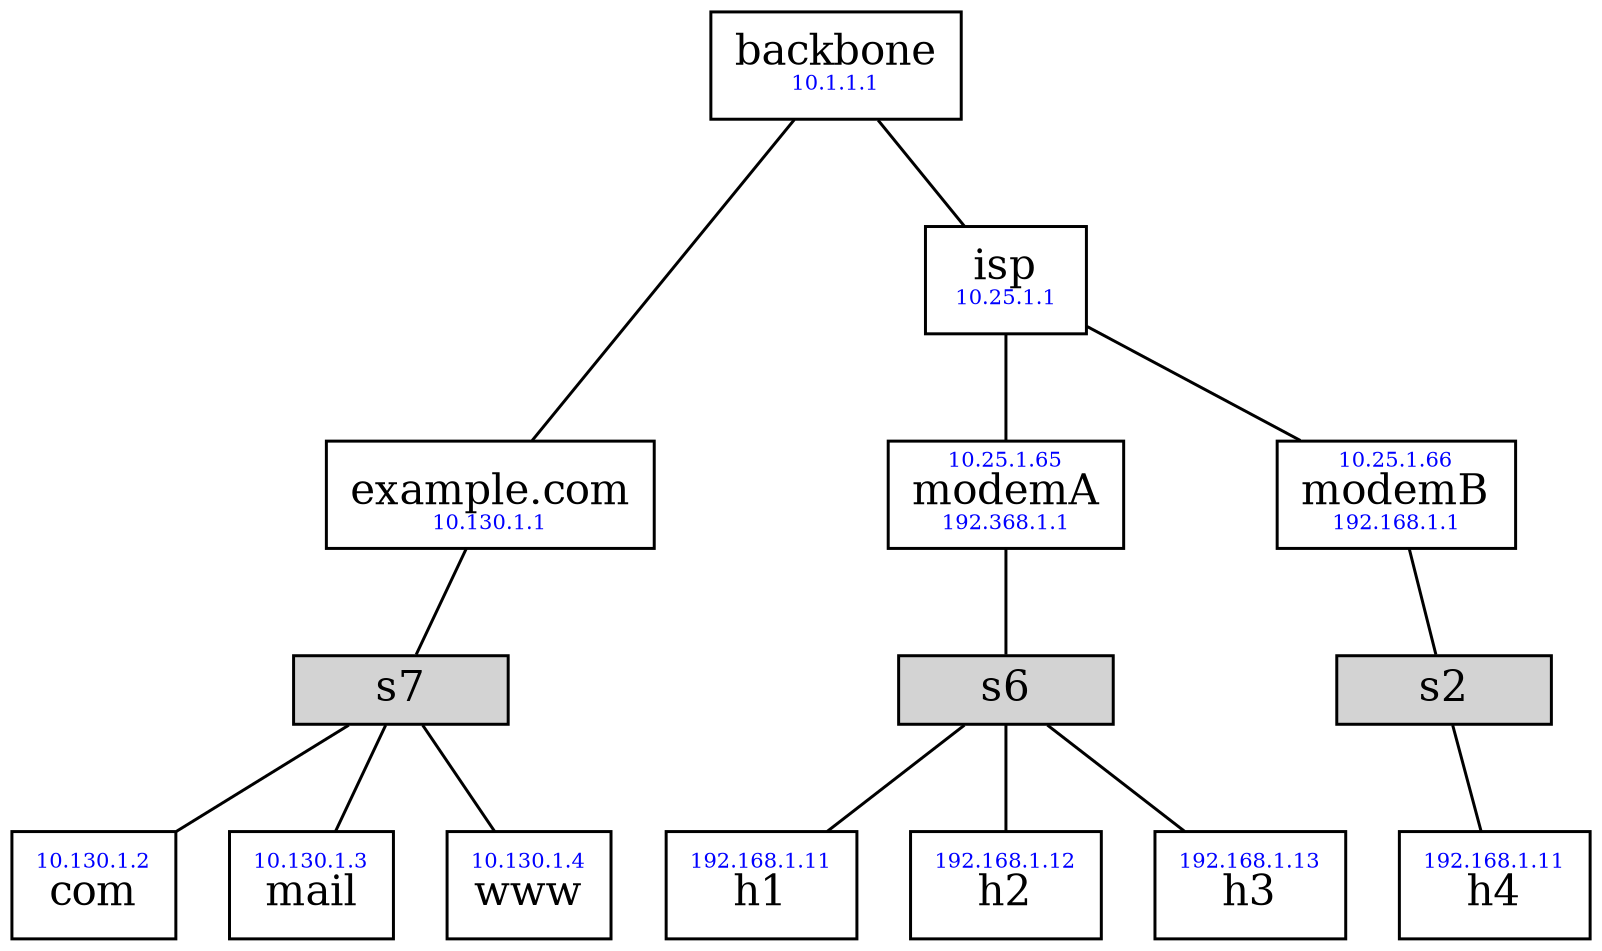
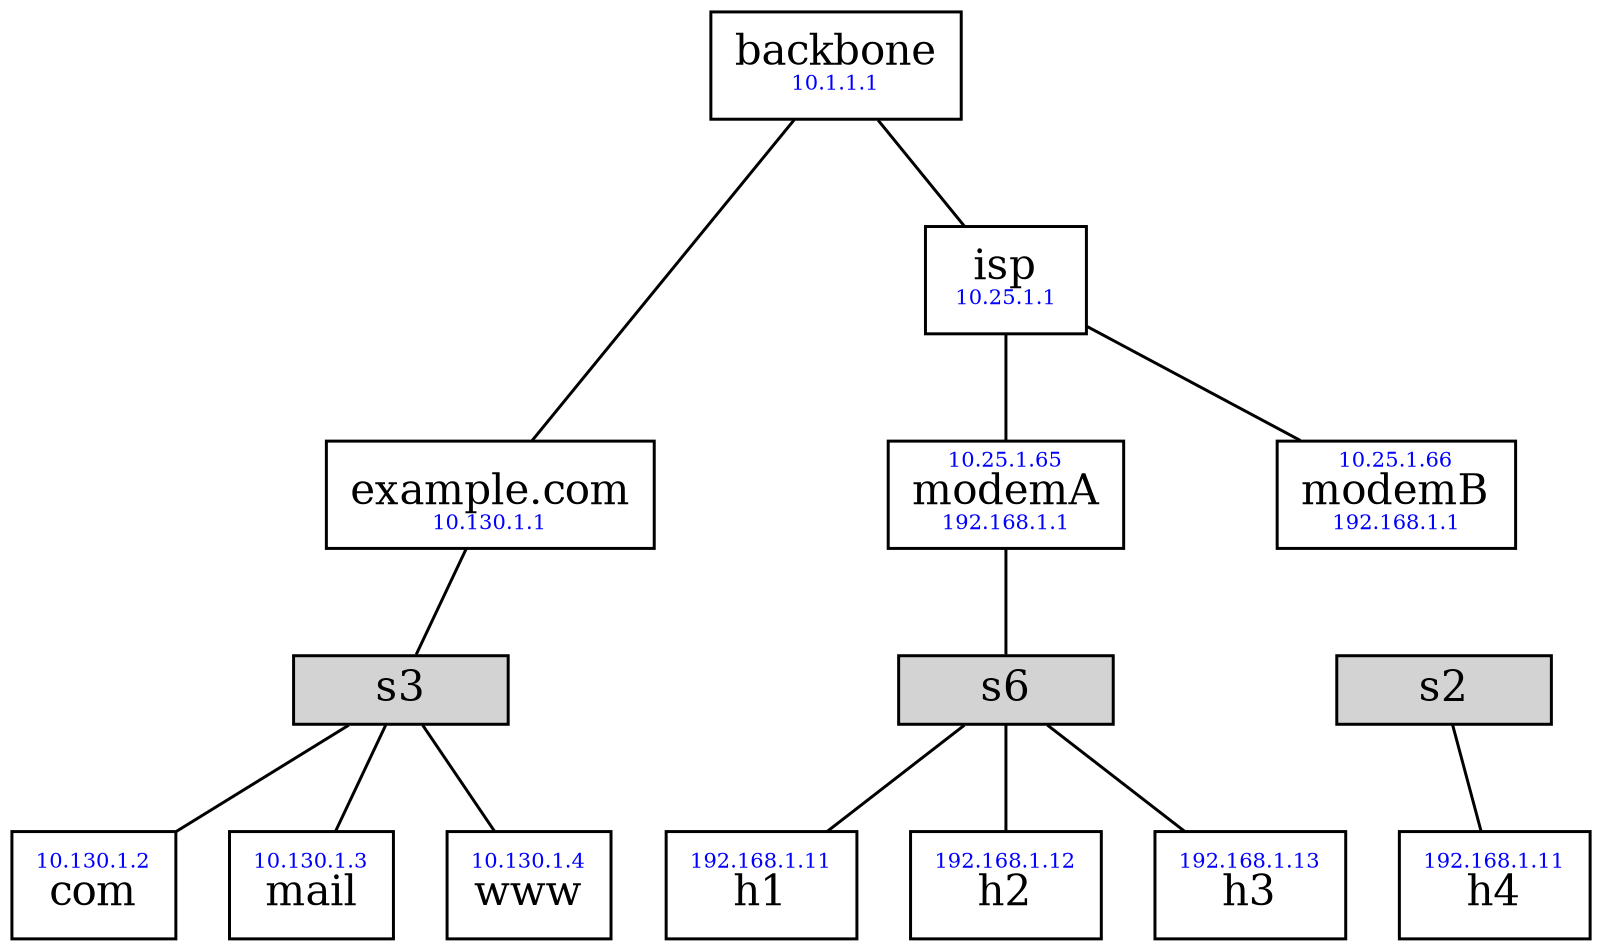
  digraph {
    node [shape=rectangle]
    edge [dir=none]
    n1 [height=0.05 label=s6 shape=rect style=filled width=1]
    s2 [height=0.05 shape=rect style=filled width=1]
-   s3 [height=0.05 shape=rect style=filled width=1 label=s7]
-   n4 [label=<<font color="blue" point-size="7">10.25.1.65</font><br/>modemA<br/><font color="blue" point-size="7">192.368.1.1</font><br/>>]
+   s3 [height=0.05 shape=rect style=filled width=1]
+   n4 [label=<<font color="blue" point-size="7">10.25.1.65</font><br/>modemA<br/><font color="blue" point-size="7">192.168.1.1</font><br/>>]
    n5 [label=<<font color="blue" point-size="7">10.25.1.66</font><br/>modemB<br/><font color="blue" point-size="7">192.168.1.1</font><br/>>]
    n6 [label=<<font color="blue" point-size="7"> </font><br/>example.com<br/><font color="blue" point-size="7">10.130.1.1</font><br/>>]
    n7 [label=<<font color="blue" point-size="7">192.168.1.11</font><br/>h1>]
    n8 [label=<<font color="blue" point-size="7">192.168.1.12</font><br/>h2>]
    n9 [label=<<font color="blue" point-size="7">192.168.1.13</font><br/>h3>]
    n10 [label=<<font color="blue" point-size="7">192.168.1.11</font><br/>h4>]
    n11 [label=<<font color="blue" point-size="7">10.130.1.2</font><br/>com>]
    n12 [label=<<font color="blue" point-size="7">10.130.1.3</font><br/>mail>]
    n13 [label=<<font color="blue" point-size="7">10.130.1.4</font><br/>www>]
    n14 [label=<backbone<br/><font color="blue" point-size="7">10.1.1.1</font><br/>>]
    n15 [label=<isp<br/><font color="blue" point-size="7">10.25.1.1</font><br/>>]
    subgraph sub_1 {
      n1
      s2
      s3
    }
    subgraph sub_2 {
      rank=same
      n4
      n5
      n6
    }
    n1 -> n7
    n1 -> n8
    n1 -> n9
    s2 -> n10
    s3 -> n11
    s3 -> n12
    s3 -> n13
    n4 -> n1
-   n5 -> s2
    n6 -> s3
    n14 -> n6
    n14 -> n15
    n15 -> n4
    n15 -> n5
  }
